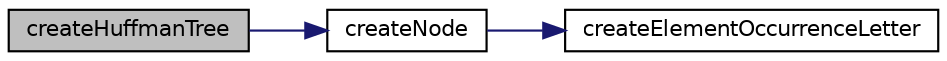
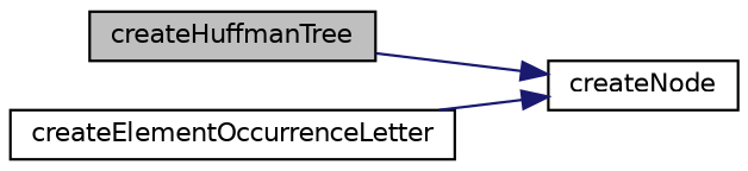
  digraph {
    rankdir=LR
    node [color=black fillcolor=white fontname=Helvetica fontsize=10 shape=record style=filled]
    edge [color=midnightblue fontname=Helvetica fontsize=10 labelfontname=Helvetica labelfontsize=10 style=solid]
    n1 [fillcolor=grey75 fontcolor=black height=0.2 label=createHuffmanTree width=0.4]
    n2 [height=0.2 label=createNode width=0.4]
    n3 [height=0.2 label=createElementOccurrenceLetter width=0.4]
    n1 -> n2
-   n2 -> n3
+   n3 -> n2
  }
